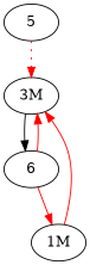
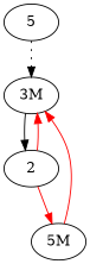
  digraph {
    edge [color=red]
    n1 [label=5]
    "3M"
-   2 [label=6]
-   "1M"
-   n1 -> "3M" [style=dotted]
+   2
+   "1M" [label="5M"]
+   n1 -> "3M" [style=dotted color=""]
    "3M" -> 2 [color=black]
    2 -> "3M"
    2 -> "1M"
    "1M" -> "3M"
  }
